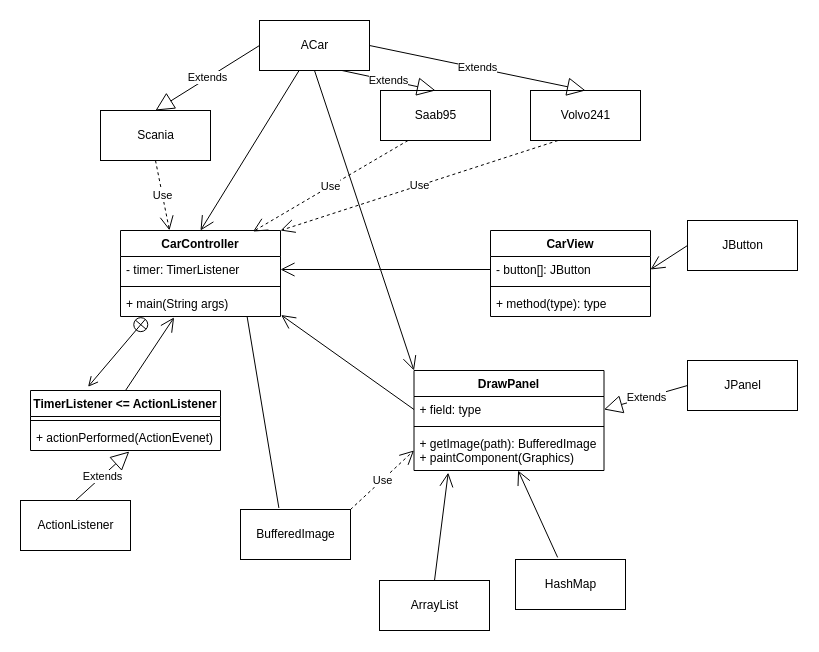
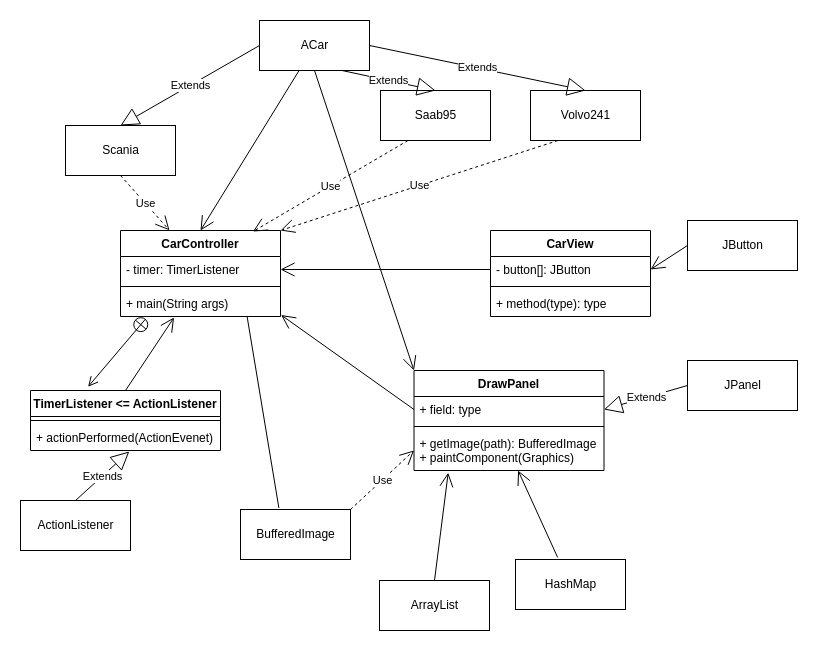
  <mxCell id="0" />
  <mxCell id="1" parent="0" />
- <mxCell id="2" value="Scania" style="html=1;" vertex="1" parent="1"><mxGeometry x="100" y="110" width="110" height="50" as="geometry" /></mxCell>
+ <mxCell id="2" value="Scania" style="html=1;" vertex="1" parent="1"><mxGeometry x="65" y="125" width="110" height="50" as="geometry" /></mxCell>
  <mxCell id="3" value="Saab95" style="html=1;" vertex="1" parent="1"><mxGeometry x="380" y="90" width="110" height="50" as="geometry" /></mxCell>
  <mxCell id="4" value="Volvo241" style="html=1;" vertex="1" parent="1"><mxGeometry x="530" y="90" width="110" height="50" as="geometry" /></mxCell>
  <mxCell id="5" value="CarController" style="swimlane;fontStyle=1;align=center;verticalAlign=top;childLayout=stackLayout;horizontal=1;startSize=26;horizontalStack=0;resizeParent=1;resizeParentMax=0;resizeLast=0;collapsible=1;marginBottom=0;" vertex="1" parent="1"><mxGeometry x="120" y="230" width="160" height="86" as="geometry" /></mxCell>
  <mxCell id="6" value="- timer: TimerListener" style="text;strokeColor=none;fillColor=none;align=left;verticalAlign=top;spacingLeft=4;spacingRight=4;overflow=hidden;rotatable=0;points=[[0,0.5],[1,0.5]];portConstraint=eastwest;" vertex="1" parent="5"><mxGeometry y="26" width="160" height="26" as="geometry" /></mxCell>
  <mxCell id="7" value="" style="line;strokeWidth=1;fillColor=none;align=left;verticalAlign=middle;spacingTop=-1;spacingLeft=3;spacingRight=3;rotatable=0;labelPosition=right;points=[];portConstraint=eastwest;" vertex="1" parent="5"><mxGeometry y="52" width="160" height="8" as="geometry" /></mxCell>
  <mxCell id="8" value="+ main(String args)&#10;" style="text;strokeColor=none;fillColor=none;align=left;verticalAlign=top;spacingLeft=4;spacingRight=4;overflow=hidden;rotatable=0;points=[[0,0.5],[1,0.5]];portConstraint=eastwest;" vertex="1" parent="5"><mxGeometry y="60" width="160" height="26" as="geometry" /></mxCell>
  <mxCell id="9" value="TimerListener &lt;= ActionListener" style="swimlane;fontStyle=1;align=center;verticalAlign=top;childLayout=stackLayout;horizontal=1;startSize=26;horizontalStack=0;resizeParent=1;resizeParentMax=0;resizeLast=0;collapsible=1;marginBottom=0;" vertex="1" parent="1"><mxGeometry x="30" y="390" width="190" height="60" as="geometry" /></mxCell>
  <mxCell id="10" value="" style="line;strokeWidth=1;fillColor=none;align=left;verticalAlign=middle;spacingTop=-1;spacingLeft=3;spacingRight=3;rotatable=0;labelPosition=right;points=[];portConstraint=eastwest;" vertex="1" parent="9"><mxGeometry y="26" width="190" height="8" as="geometry" /></mxCell>
  <mxCell id="11" value="+ actionPerformed(ActionEvenet)" style="text;strokeColor=none;fillColor=none;align=left;verticalAlign=top;spacingLeft=4;spacingRight=4;overflow=hidden;rotatable=0;points=[[0,0.5],[1,0.5]];portConstraint=eastwest;" vertex="1" parent="9"><mxGeometry y="34" width="190" height="26" as="geometry" /></mxCell>
  <mxCell id="12" value="CarView" style="swimlane;fontStyle=1;align=center;verticalAlign=top;childLayout=stackLayout;horizontal=1;startSize=26;horizontalStack=0;resizeParent=1;resizeParentMax=0;resizeLast=0;collapsible=1;marginBottom=0;" vertex="1" parent="1"><mxGeometry x="490" y="230" width="160" height="86" as="geometry" /></mxCell>
  <mxCell id="13" value="- button[]: JButton" style="text;strokeColor=none;fillColor=none;align=left;verticalAlign=top;spacingLeft=4;spacingRight=4;overflow=hidden;rotatable=0;points=[[0,0.5],[1,0.5]];portConstraint=eastwest;" vertex="1" parent="12"><mxGeometry y="26" width="160" height="26" as="geometry" /></mxCell>
  <mxCell id="14" value="" style="line;strokeWidth=1;fillColor=none;align=left;verticalAlign=middle;spacingTop=-1;spacingLeft=3;spacingRight=3;rotatable=0;labelPosition=right;points=[];portConstraint=eastwest;" vertex="1" parent="12"><mxGeometry y="52" width="160" height="8" as="geometry" /></mxCell>
  <mxCell id="15" value="+ method(type): type" style="text;strokeColor=none;fillColor=none;align=left;verticalAlign=top;spacingLeft=4;spacingRight=4;overflow=hidden;rotatable=0;points=[[0,0.5],[1,0.5]];portConstraint=eastwest;" vertex="1" parent="12"><mxGeometry y="60" width="160" height="26" as="geometry" /></mxCell>
  <mxCell id="16" value="DrawPanel" style="swimlane;fontStyle=1;align=center;verticalAlign=top;childLayout=stackLayout;horizontal=1;startSize=26;horizontalStack=0;resizeParent=1;resizeParentMax=0;resizeLast=0;collapsible=1;marginBottom=0;" vertex="1" parent="1"><mxGeometry x="413.5" y="370" width="190" height="100" as="geometry" /></mxCell>
  <mxCell id="17" value="+ field: type" style="text;strokeColor=none;fillColor=none;align=left;verticalAlign=top;spacingLeft=4;spacingRight=4;overflow=hidden;rotatable=0;points=[[0,0.5],[1,0.5]];portConstraint=eastwest;" vertex="1" parent="16"><mxGeometry y="26" width="190" height="26" as="geometry" /></mxCell>
  <mxCell id="18" value="" style="line;strokeWidth=1;fillColor=none;align=left;verticalAlign=middle;spacingTop=-1;spacingLeft=3;spacingRight=3;rotatable=0;labelPosition=right;points=[];portConstraint=eastwest;" vertex="1" parent="16"><mxGeometry y="52" width="190" height="8" as="geometry" /></mxCell>
  <mxCell id="19" value="+ getImage(path): BufferedImage&#10;+ paintComponent(Graphics)" style="text;strokeColor=none;fillColor=none;align=left;verticalAlign=top;spacingLeft=4;spacingRight=4;overflow=hidden;rotatable=0;points=[[0,0.5],[1,0.5]];portConstraint=eastwest;" vertex="1" parent="16"><mxGeometry y="60" width="190" height="40" as="geometry" /></mxCell>
  <mxCell id="20" value="ACar" style="html=1;" vertex="1" parent="1"><mxGeometry x="259" y="20" width="110" height="50" as="geometry" /></mxCell>
  <mxCell id="21" value="Extends" style="endArrow=block;endSize=16;endFill=0;html=1;exitX=0;exitY=0.5;exitDx=0;exitDy=0;entryX=0.5;entryY=0;entryDx=0;entryDy=0;" edge="1" parent="1" source="20" target="2"><mxGeometry width="160" relative="1" as="geometry"><mxPoint x="70" y="50" as="sourcePoint" /><mxPoint x="230" y="50" as="targetPoint" /></mxGeometry></mxCell>
  <mxCell id="22" value="Extends" style="endArrow=block;endSize=16;endFill=0;html=1;exitX=0.75;exitY=1;exitDx=0;exitDy=0;entryX=0.5;entryY=0;entryDx=0;entryDy=0;" edge="1" parent="1" source="20" target="3"><mxGeometry width="160" relative="1" as="geometry"><mxPoint x="460" y="20" as="sourcePoint" /><mxPoint x="620" y="20" as="targetPoint" /></mxGeometry></mxCell>
  <mxCell id="23" value="Extends" style="endArrow=block;endSize=16;endFill=0;html=1;exitX=1;exitY=0.5;exitDx=0;exitDy=0;entryX=0.5;entryY=0;entryDx=0;entryDy=0;" edge="1" parent="1" source="20" target="4"><mxGeometry width="160" relative="1" as="geometry"><mxPoint x="380" y="40" as="sourcePoint" /><mxPoint x="660" y="40" as="targetPoint" /></mxGeometry></mxCell>
  <mxCell id="24" value="" style="endArrow=open;startArrow=circlePlus;endFill=0;startFill=0;endSize=8;html=1;exitX=0.159;exitY=1.079;exitDx=0;exitDy=0;exitPerimeter=0;entryX=0.303;entryY=-0.062;entryDx=0;entryDy=0;entryPerimeter=0;" edge="1" parent="1" source="8" target="9"><mxGeometry width="160" relative="1" as="geometry"><mxPoint x="20" y="350" as="sourcePoint" /><mxPoint x="160" y="330" as="targetPoint" /></mxGeometry></mxCell>
  <mxCell id="25" value="JPanel" style="html=1;" vertex="1" parent="1"><mxGeometry x="687" y="360" width="110" height="50" as="geometry" /></mxCell>
  <mxCell id="26" value="Extends" style="endArrow=block;endSize=16;endFill=0;html=1;exitX=0;exitY=0.5;exitDx=0;exitDy=0;entryX=1;entryY=0.5;entryDx=0;entryDy=0;" edge="1" parent="1" source="25" target="17"><mxGeometry width="160" relative="1" as="geometry"><mxPoint x="670" y="350" as="sourcePoint" /><mxPoint x="830" y="350" as="targetPoint" /></mxGeometry></mxCell>
  <mxCell id="27" value="ActionListener" style="html=1;" vertex="1" parent="1"><mxGeometry x="20" y="500" width="110" height="50" as="geometry" /></mxCell>
  <mxCell id="28" value="Extends" style="endArrow=block;endSize=16;endFill=0;html=1;exitX=0.5;exitY=0;exitDx=0;exitDy=0;entryX=0.52;entryY=1.038;entryDx=0;entryDy=0;entryPerimeter=0;" edge="1" parent="1" source="27" target="11"><mxGeometry width="160" relative="1" as="geometry"><mxPoint x="60" y="490" as="sourcePoint" /><mxPoint x="220" y="490" as="targetPoint" /></mxGeometry></mxCell>
  <mxCell id="29" value="" style="endArrow=open;endFill=1;endSize=12;html=1;exitX=0.5;exitY=0;exitDx=0;exitDy=0;entryX=0.335;entryY=1.034;entryDx=0;entryDy=0;entryPerimeter=0;" edge="1" parent="1" source="9" target="8"><mxGeometry width="160" relative="1" as="geometry"><mxPoint x="270" y="340" as="sourcePoint" /><mxPoint x="210" y="360" as="targetPoint" /></mxGeometry></mxCell>
  <mxCell id="30" value="" style="endArrow=open;endFill=1;endSize=12;html=1;entryX=0.5;entryY=0;entryDx=0;entryDy=0;" edge="1" parent="1" source="20" target="5"><mxGeometry width="160" relative="1" as="geometry"><mxPoint x="350" y="260" as="sourcePoint" /><mxPoint x="510" y="260" as="targetPoint" /></mxGeometry></mxCell>
  <mxCell id="31" value="" style="endArrow=open;endFill=1;endSize=12;html=1;exitX=0;exitY=0.5;exitDx=0;exitDy=0;entryX=1;entryY=0.5;entryDx=0;entryDy=0;" edge="1" parent="1" source="13" target="6"><mxGeometry width="160" relative="1" as="geometry"><mxPoint x="360" y="330" as="sourcePoint" /><mxPoint x="520" y="330" as="targetPoint" /></mxGeometry></mxCell>
  <mxCell id="32" value="JButton" style="html=1;" vertex="1" parent="1"><mxGeometry x="687" y="220" width="110" height="50" as="geometry" /></mxCell>
  <mxCell id="33" value="" style="endArrow=open;endFill=1;endSize=12;html=1;exitX=0;exitY=0.5;exitDx=0;exitDy=0;entryX=1;entryY=0.5;entryDx=0;entryDy=0;" edge="1" parent="1" source="32" target="13"><mxGeometry width="160" relative="1" as="geometry"><mxPoint x="640" y="150" as="sourcePoint" /><mxPoint x="800" y="150" as="targetPoint" /></mxGeometry></mxCell>
  <mxCell id="34" value="" style="endArrow=open;endFill=1;endSize=12;html=1;exitX=0;exitY=0.5;exitDx=0;exitDy=0;entryX=1.004;entryY=0.943;entryDx=0;entryDy=0;entryPerimeter=0;" edge="1" parent="1" source="17" target="8"><mxGeometry width="160" relative="1" as="geometry"><mxPoint x="310" y="340" as="sourcePoint" /><mxPoint x="470" y="340" as="targetPoint" /></mxGeometry></mxCell>
  <mxCell id="35" value="" style="endArrow=open;endFill=1;endSize=12;html=1;exitX=0.5;exitY=1;exitDx=0;exitDy=0;entryX=0;entryY=0;entryDx=0;entryDy=0;" edge="1" parent="1" source="20" target="16"><mxGeometry width="160" relative="1" as="geometry"><mxPoint x="350" y="310" as="sourcePoint" /><mxPoint x="510" y="310" as="targetPoint" /></mxGeometry></mxCell>
  <mxCell id="36" value="BufferedImage" style="html=1;" vertex="1" parent="1"><mxGeometry x="240" y="509" width="110" height="50" as="geometry" /></mxCell>
  <mxCell id="37" value="HashMap" style="html=1;" vertex="1" parent="1"><mxGeometry x="515" y="559" width="110" height="50" as="geometry" /></mxCell>
  <mxCell id="38" value="ArrayList" style="html=1;" vertex="1" parent="1"><mxGeometry x="379" y="580" width="110" height="50" as="geometry" /></mxCell>
  <mxCell id="39" value="" style="endArrow=open;endFill=1;endSize=12;html=1;exitX=0.5;exitY=0;exitDx=0;exitDy=0;entryX=0.18;entryY=1.054;entryDx=0;entryDy=0;entryPerimeter=0;" edge="1" parent="1" source="38" target="19"><mxGeometry width="160" relative="1" as="geometry"><mxPoint x="390" y="510" as="sourcePoint" /><mxPoint x="550" y="510" as="targetPoint" /></mxGeometry></mxCell>
  <mxCell id="40" value="" style="endArrow=open;endFill=1;endSize=12;html=1;exitX=0.383;exitY=-0.042;exitDx=0;exitDy=0;exitPerimeter=0;" edge="1" parent="1" source="37" target="19"><mxGeometry width="160" relative="1" as="geometry"><mxPoint x="270" y="510" as="sourcePoint" /><mxPoint x="430" y="510" as="targetPoint" /></mxGeometry></mxCell>
  <mxCell id="41" value="Use" style="endArrow=open;endSize=12;dashed=1;html=1;exitX=1;exitY=0;exitDx=0;exitDy=0;entryX=0;entryY=0.5;entryDx=0;entryDy=0;" edge="1" parent="1" source="36" target="19"><mxGeometry width="160" relative="1" as="geometry"><mxPoint x="570" y="500" as="sourcePoint" /><mxPoint x="730" y="500" as="targetPoint" /></mxGeometry></mxCell>
  <mxCell id="42" value="" style="endArrow=none;endFill=1;endSize=12;html=1;entryX=0.791;entryY=0.989;entryDx=0;entryDy=0;entryPerimeter=0;exitX=0.349;exitY=-0.031;exitDx=0;exitDy=0;exitPerimeter=0;" edge="1" parent="1" source="36" target="8"><mxGeometry width="160" relative="1" as="geometry"><mxPoint x="280" y="500" as="sourcePoint" /><mxPoint x="350" y="470" as="targetPoint" /></mxGeometry></mxCell>
  <mxCell id="43" value="Use" style="endArrow=open;endSize=12;dashed=1;html=1;exitX=0.5;exitY=1;exitDx=0;exitDy=0;entryX=0.306;entryY=-0.002;entryDx=0;entryDy=0;entryPerimeter=0;" edge="1" parent="1" source="2" target="5"><mxGeometry width="160" relative="1" as="geometry"><mxPoint x="30" y="190" as="sourcePoint" /><mxPoint x="190" y="190" as="targetPoint" /></mxGeometry></mxCell>
  <mxCell id="44" value="Use" style="endArrow=open;endSize=12;dashed=1;html=1;exitX=0.25;exitY=1;exitDx=0;exitDy=0;entryX=0.828;entryY=0.012;entryDx=0;entryDy=0;entryPerimeter=0;" edge="1" parent="1" source="3" target="5"><mxGeometry width="160" relative="1" as="geometry"><mxPoint x="510" y="30" as="sourcePoint" /><mxPoint x="670" y="30" as="targetPoint" /></mxGeometry></mxCell>
  <mxCell id="45" value="Use" style="endArrow=open;endSize=12;dashed=1;html=1;exitX=0.25;exitY=1;exitDx=0;exitDy=0;entryX=1;entryY=0;entryDx=0;entryDy=0;" edge="1" parent="1" source="4" target="5"><mxGeometry width="160" relative="1" as="geometry"><mxPoint x="540" y="30" as="sourcePoint" /><mxPoint x="700" y="30" as="targetPoint" /></mxGeometry></mxCell>
